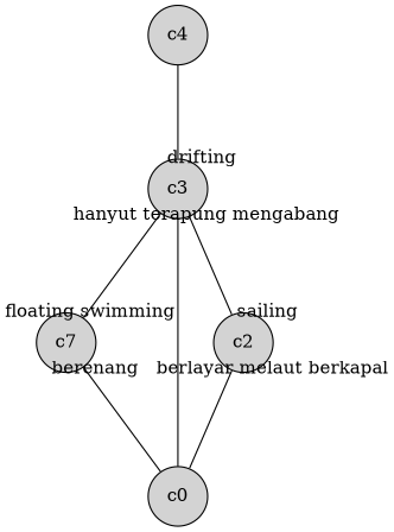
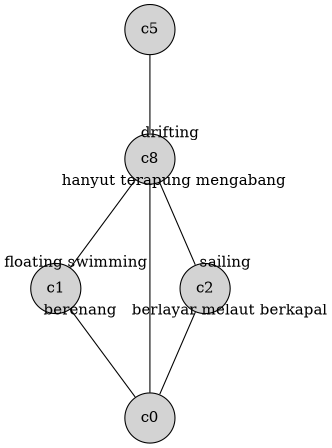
  digraph {
    node [shape=circle style=filled]
    edge [dir=none labeldistance=1.5 minlen=2]
-   c1 [width=.25 label=c7]
+   c1 [width=.25]
    c0 [width=.25]
    c2 [width=.25]
-   c3 [width=.25]
-   c4 [width=.25]
+   c3 [width=.25 label=c8]
+   c4 [width=.25 label=c5]
    c1 -> c1 [color=transparent headlabel=berenang labelangle=270]
    c1 -> c1 [color=transparent labelangle=90 taillabel="floating swimming"]
    c1 -> c0
    c2 -> c0
    c2 -> c2 [color=transparent headlabel="berlayar melaut berkapal" labelangle=270]
    c2 -> c2 [color=transparent labelangle=90 taillabel=sailing]
    c3 -> c1
    c3 -> c0
    c3 -> c2
    c3 -> c3 [color=transparent headlabel="hanyut terapung mengabang" labelangle=270]
    c3 -> c3 [color=transparent labelangle=90 taillabel=drifting]
    c4 -> c3
  }
